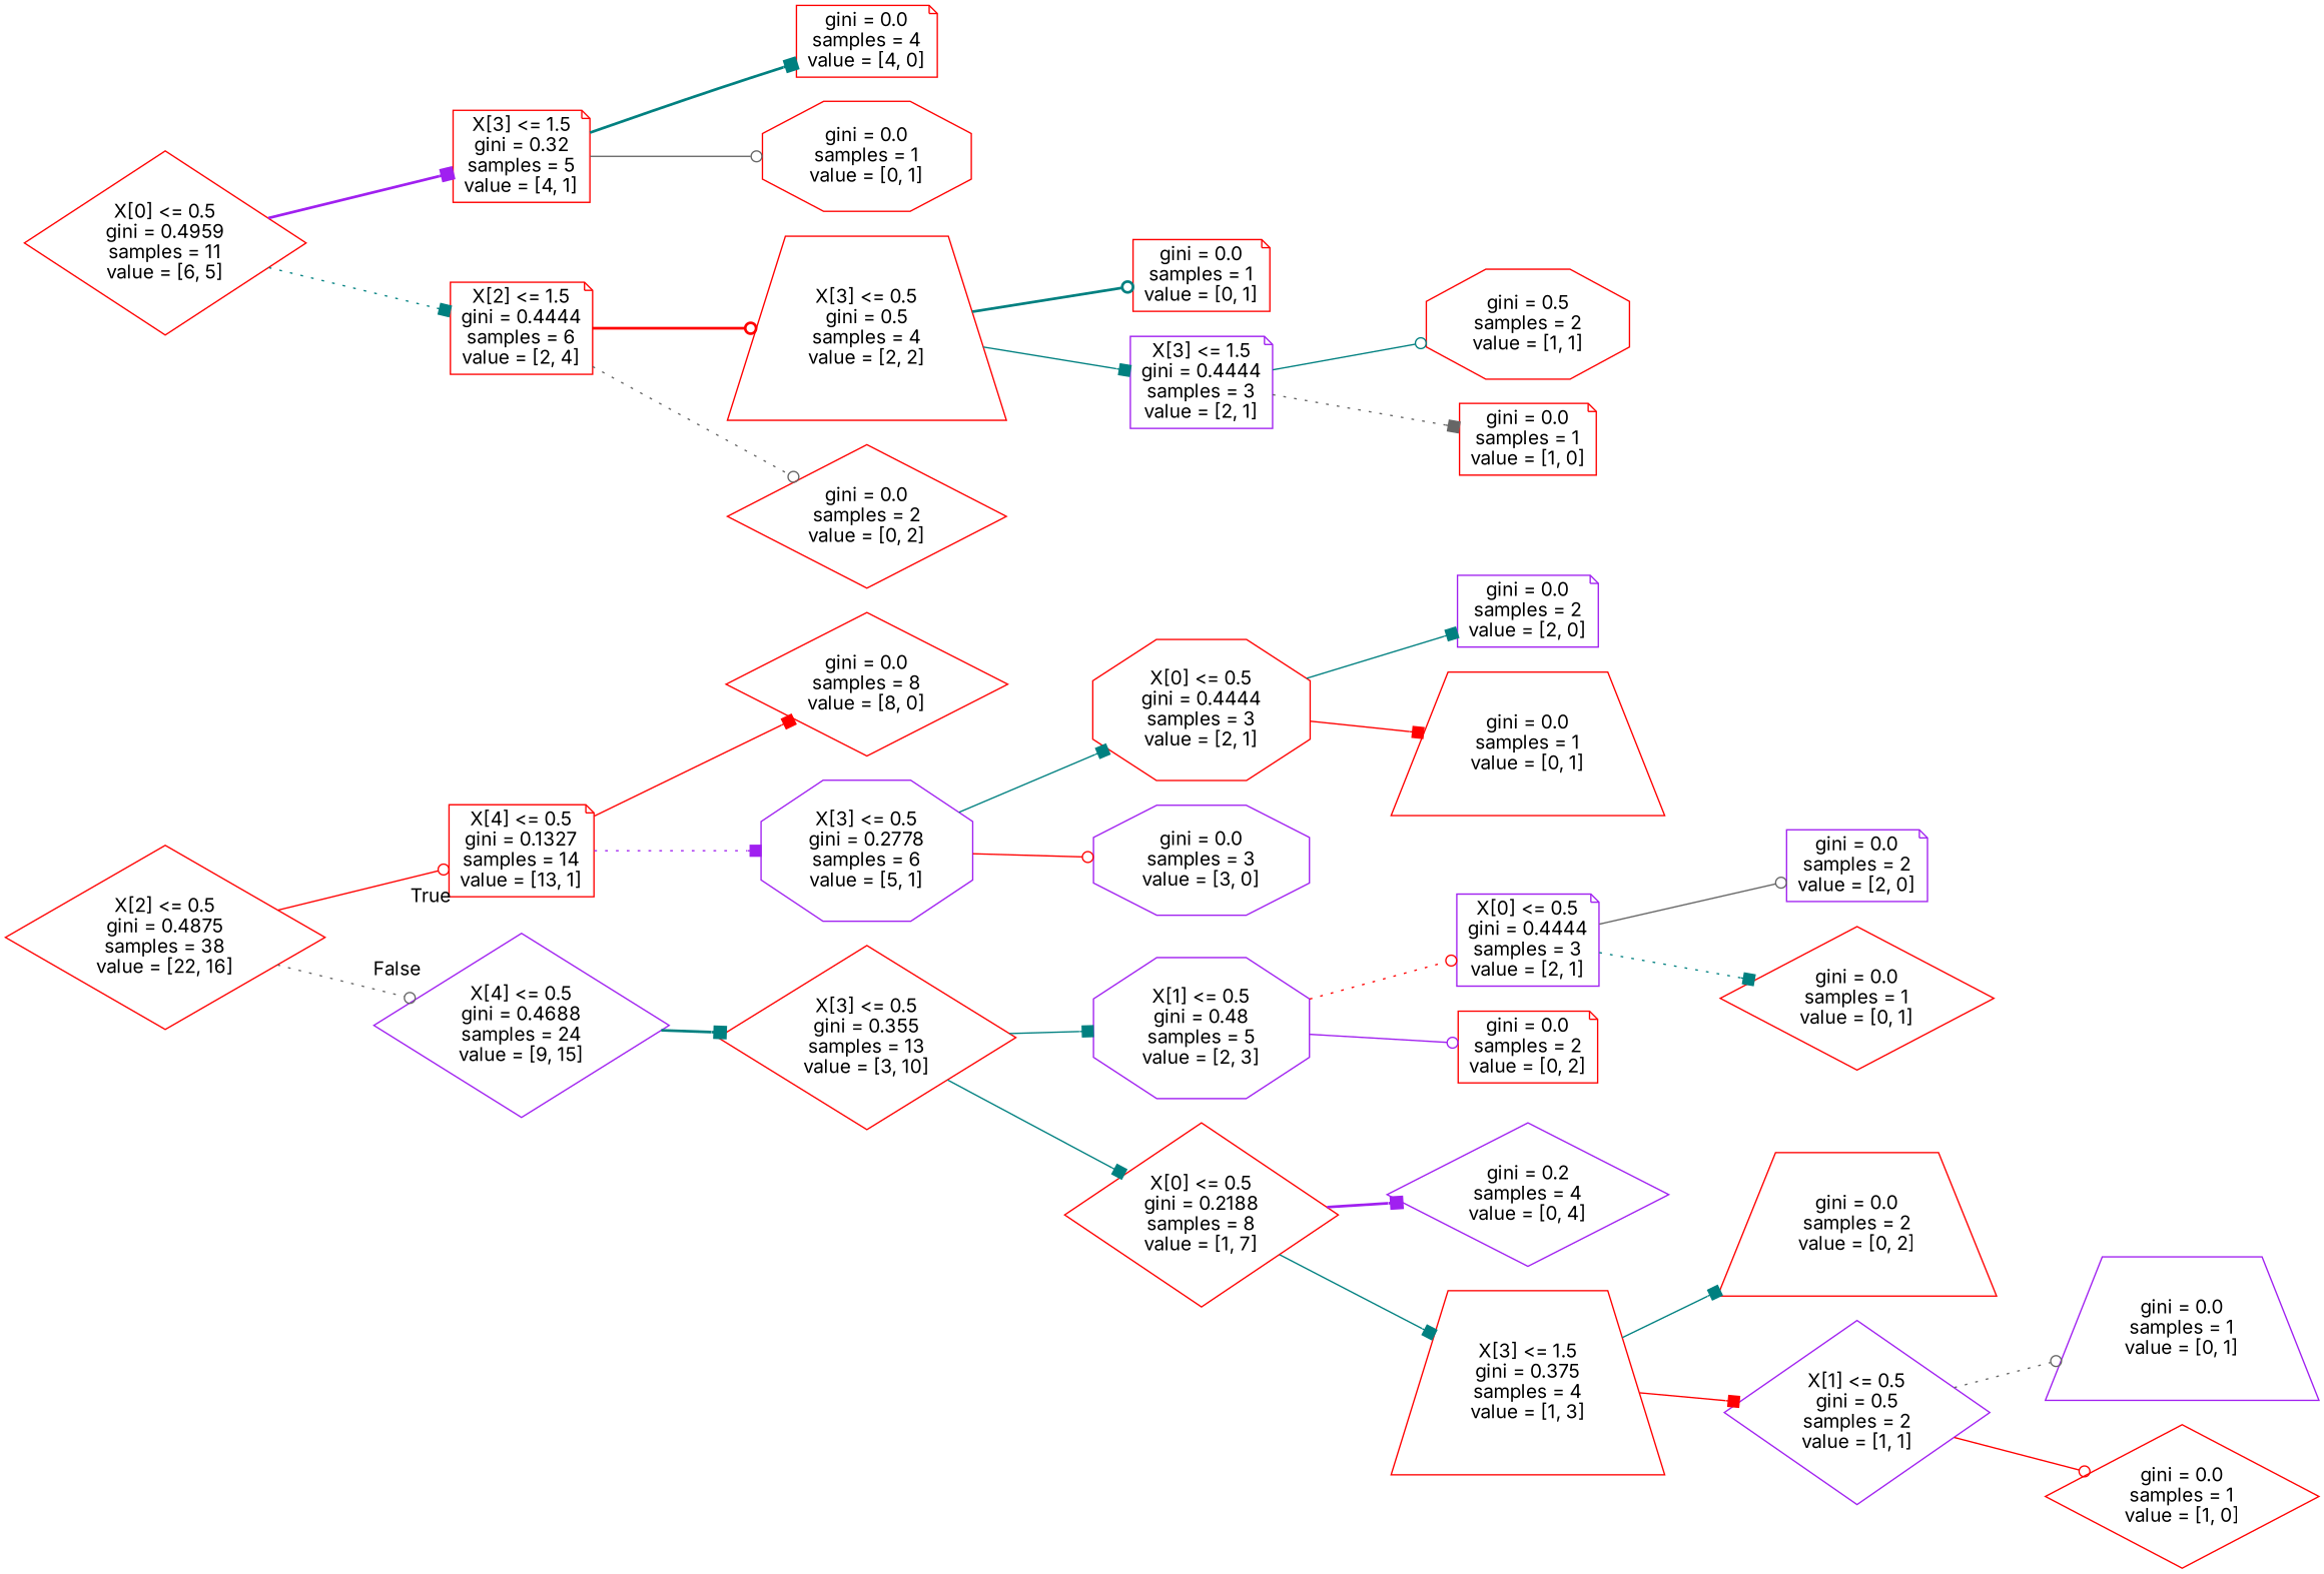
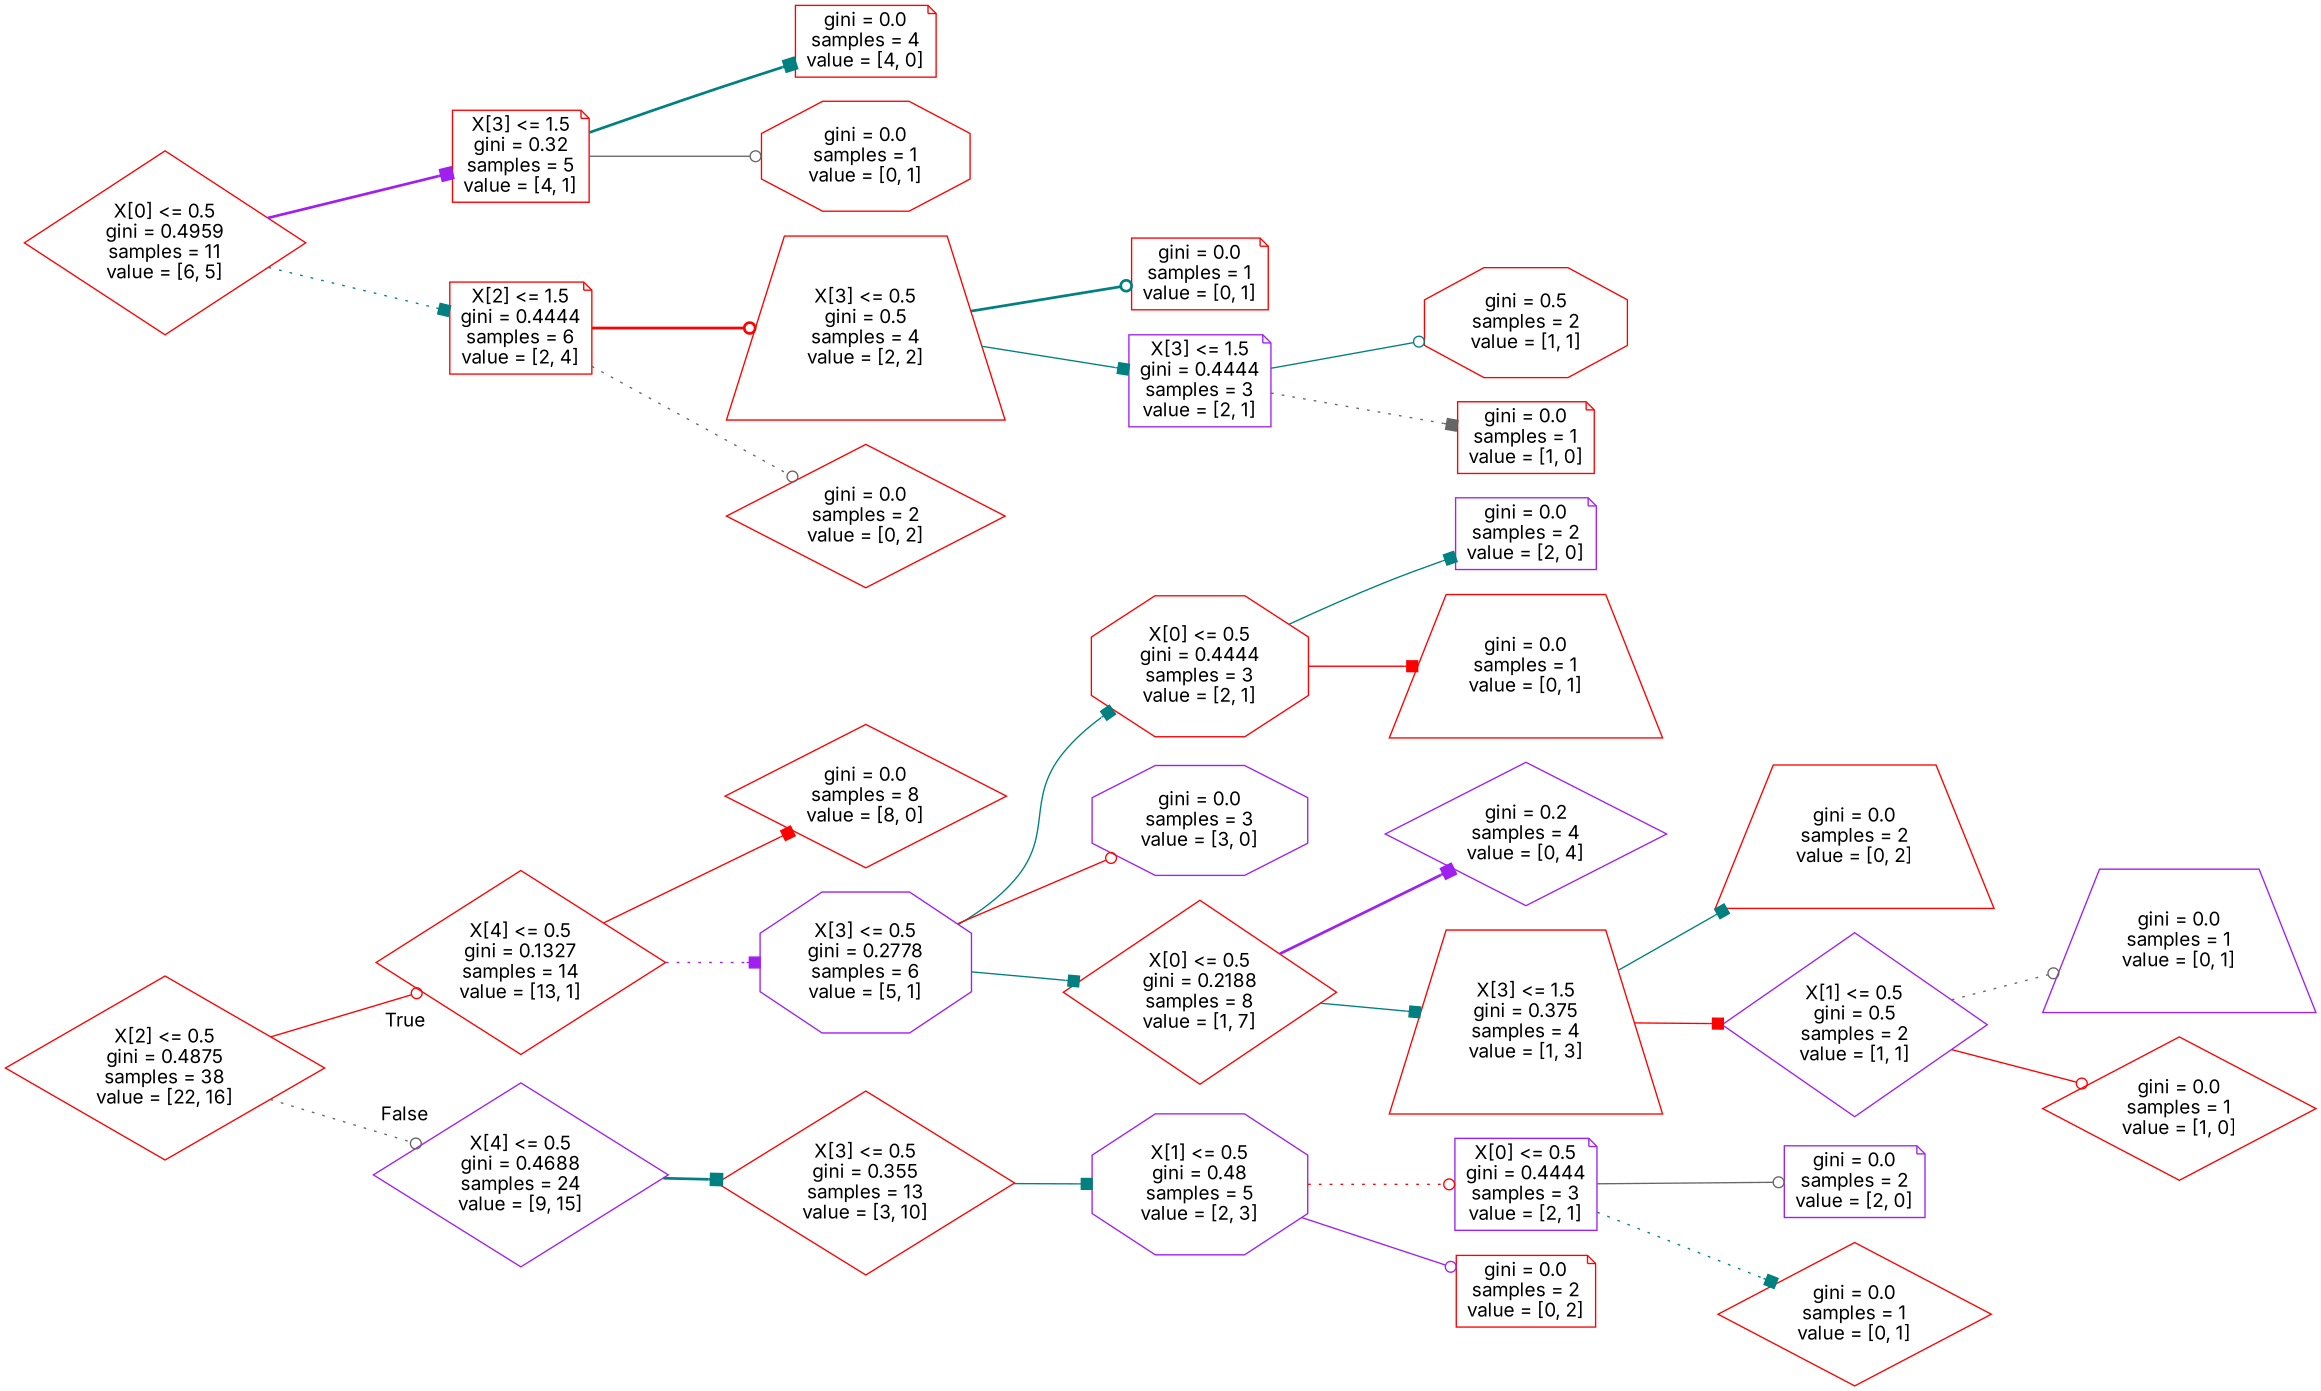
  digraph {
    fontname=Inter
    rankdir=LR
    node [color=red fontname=Inter shape=diamond]
    edge [arrowhead=box color=teal fontname=Inter style=solid]
    n1 [label="X[2] <= 0.5\ngini = 0.4875\nsamples = 38\nvalue = [22, 16]"]
-   n2 [label="X[4] <= 0.5\ngini = 0.1327\nsamples = 14\nvalue = [13, 1]" shape=note]
+   n2 [label="X[4] <= 0.5\ngini = 0.1327\nsamples = 14\nvalue = [13, 1]"]
    n3 [color=purple label="X[4] <= 0.5\ngini = 0.4688\nsamples = 24\nvalue = [9, 15]"]
    n4 [label="gini = 0.0\nsamples = 8\nvalue = [8, 0]"]
    n5 [color=purple label="X[3] <= 0.5\ngini = 0.2778\nsamples = 6\nvalue = [5, 1]" shape=octagon]
    n6 [label="X[3] <= 0.5\ngini = 0.355\nsamples = 13\nvalue = [3, 10]"]
    n7 [label="X[0] <= 0.5\ngini = 0.4444\nsamples = 3\nvalue = [2, 1]" shape=octagon]
    n8 [color=purple label="gini = 0.0\nsamples = 3\nvalue = [3, 0]" shape=octagon]
    n9 [color=purple label="gini = 0.0\nsamples = 2\nvalue = [2, 0]" shape=note]
    n10 [label="gini = 0.0\nsamples = 1\nvalue = [0, 1]" shape=trapezium]
    n11 [color=purple label="X[1] <= 0.5\ngini = 0.48\nsamples = 5\nvalue = [2, 3]" shape=octagon]
    n12 [label="X[0] <= 0.5\ngini = 0.2188\nsamples = 8\nvalue = [1, 7]"]
    n13 [label="X[0] <= 0.5\ngini = 0.4959\nsamples = 11\nvalue = [6, 5]"]
    n14 [label="X[3] <= 1.5\ngini = 0.32\nsamples = 5\nvalue = [4, 1]" shape=note]
    n15 [label="X[2] <= 1.5\ngini = 0.4444\nsamples = 6\nvalue = [2, 4]" shape=note]
    n16 [color=purple label="X[0] <= 0.5\ngini = 0.4444\nsamples = 3\nvalue = [2, 1]" shape=note]
    n17 [label="gini = 0.0\nsamples = 2\nvalue = [0, 2]" shape=note]
    n18 [color=purple label="gini = 0.2\nsamples = 4\nvalue = [0, 4]"]
    n19 [label="X[3] <= 1.5\ngini = 0.375\nsamples = 4\nvalue = [1, 3]" shape=trapezium]
    n20 [color=purple label="gini = 0.0\nsamples = 2\nvalue = [2, 0]" shape=note]
    n21 [label="gini = 0.0\nsamples = 1\nvalue = [0, 1]"]
    n22 [label="gini = 0.0\nsamples = 2\nvalue = [0, 2]" shape=trapezium]
    n23 [color=purple label="X[1] <= 0.5\ngini = 0.5\nsamples = 2\nvalue = [1, 1]"]
    n24 [color=purple label="gini = 0.0\nsamples = 1\nvalue = [0, 1]" shape=trapezium]
    n25 [label="gini = 0.0\nsamples = 1\nvalue = [1, 0]"]
    n26 [label="gini = 0.0\nsamples = 4\nvalue = [4, 0]" shape=note]
    n27 [label="gini = 0.0\nsamples = 1\nvalue = [0, 1]" shape=octagon]
    n28 [label="X[3] <= 0.5\ngini = 0.5\nsamples = 4\nvalue = [2, 2]" shape=trapezium]
    n29 [label="gini = 0.0\nsamples = 2\nvalue = [0, 2]"]
    n30 [label="gini = 0.0\nsamples = 1\nvalue = [0, 1]" shape=note]
    n31 [color=purple label="X[3] <= 1.5\ngini = 0.4444\nsamples = 3\nvalue = [2, 1]" shape=note]
    n32 [label="gini = 0.5\nsamples = 2\nvalue = [1, 1]" shape=octagon]
    n33 [label="gini = 0.0\nsamples = 1\nvalue = [1, 0]" shape=note]
    n1 -> n2 [arrowhead=odot color=red headlabel=True labelangle=45 labeldistance=2.5]
    n1 -> n3 [arrowhead=odot color=gray40 headlabel=False labelangle=-45 labeldistance=2.5 style=dotted]
    n2 -> n4 [color=red]
    n2 -> n5 [color=purple style=dotted]
    n3 -> n6 [style=bold]
    n5 -> n7
    n5 -> n8 [arrowhead=odot color=red]
    n6 -> n11
-   n6 -> n12
+   n5 -> n12
    n7 -> n9
    n7 -> n10 [color=red]
    n11 -> n16 [arrowhead=odot color=red style=dotted]
    n11 -> n17 [arrowhead=odot color=purple]
    n12 -> n18 [color=purple style=bold]
    n12 -> n19
    n13 -> n14 [color=purple style=bold]
    n13 -> n15 [style=dotted]
    n14 -> n26 [style=bold]
    n14 -> n27 [arrowhead=odot color=gray40]
    n15 -> n28 [arrowhead=odot color=red style=bold]
    n15 -> n29 [arrowhead=odot color=gray40 style=dotted]
    n16 -> n20 [arrowhead=odot color=gray40]
    n16 -> n21 [style=dotted]
    n19 -> n22
    n19 -> n23 [color=red]
    n23 -> n24 [arrowhead=odot color=gray40 style=dotted]
    n23 -> n25 [arrowhead=odot color=red]
    n28 -> n30 [arrowhead=odot style=bold]
    n28 -> n31
    n31 -> n32 [arrowhead=odot]
    n31 -> n33 [color=gray40 style=dotted]
  }
